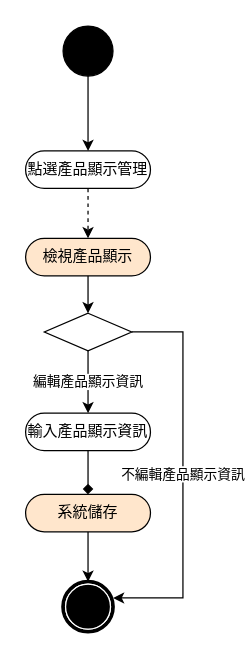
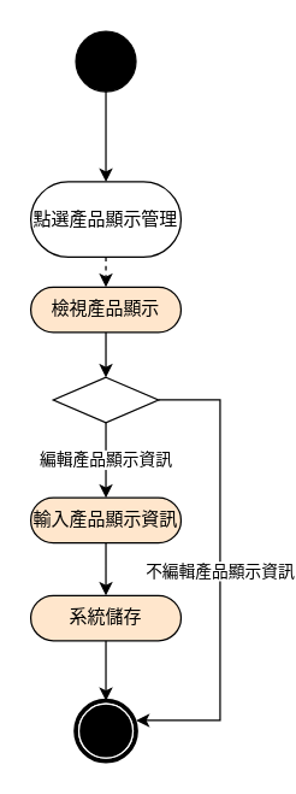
  <mxCell id="0" />
  <mxCell id="1" parent="0" />
  <mxCell id="2" style="edgeStyle=orthogonalEdgeStyle;rounded=0;orthogonalLoop=1;jettySize=auto;html=1;entryX=0.5;entryY=0;entryDx=0;entryDy=0;" edge="1" parent="1" source="3" target="4"><mxGeometry relative="1" as="geometry"><mxPoint x="70" y="70" as="targetPoint" /></mxGeometry></mxCell>
  <mxCell id="3" value="" style="ellipse;whiteSpace=wrap;html=1;rounded=0;shadow=0;comic=0;labelBackgroundColor=none;strokeWidth=1;fillColor=#000000;fontFamily=Verdana;fontSize=12;align=center;" vertex="1" parent="1"><mxGeometry x="50" y="20" width="40" height="40" as="geometry" /></mxCell>
- <mxCell id="4" value="點選產品顯示管理" style="rounded=1;whiteSpace=wrap;html=1;shadow=0;comic=0;labelBackgroundColor=none;strokeWidth=1;fontFamily=Verdana;fontSize=12;align=center;arcSize=50;" vertex="1" parent="1"><mxGeometry x="20" y="120" width="100" height="30" as="geometry" /></mxCell>
+ <mxCell id="4" value="點選產品顯示管理" style="rounded=1;whiteSpace=wrap;html=1;shadow=0;comic=0;labelBackgroundColor=none;strokeWidth=1;fontFamily=Verdana;fontSize=12;align=center;arcSize=50;" vertex="1" parent="1"><mxGeometry x="20" y="120" width="100" height="50" as="geometry" /></mxCell>
  <mxCell id="5" style="edgeStyle=orthogonalEdgeStyle;rounded=0;orthogonalLoop=1;jettySize=auto;html=1;entryX=0.5;entryY=0;entryDx=0;entryDy=0;exitX=0.5;exitY=1;exitDx=0;exitDy=0;dashed=1;" edge="1" parent="1" source="4" target="9"><mxGeometry relative="1" as="geometry"><mxPoint x="-3" y="175" as="sourcePoint" /><mxPoint x="70" y="180" as="targetPoint" /></mxGeometry></mxCell>
  <mxCell id="6" value="" style="shape=mxgraph.bpmn.shape;html=1;verticalLabelPosition=bottom;labelBackgroundColor=#ffffff;verticalAlign=top;perimeter=ellipsePerimeter;outline=end;symbol=terminate;rounded=0;shadow=0;comic=0;strokeWidth=1;fontFamily=Verdana;fontSize=12;align=center;" vertex="1" parent="1"><mxGeometry x="50" y="465" width="40" height="40" as="geometry" /></mxCell>
  <mxCell id="7" value="編輯產品顯示資訊" style="edgeStyle=orthogonalEdgeStyle;rounded=0;orthogonalLoop=1;jettySize=auto;html=1;exitX=0.5;exitY=1;exitDx=0;exitDy=0;entryX=0.5;entryY=0;entryDx=0;entryDy=0;" edge="1" parent="1" source="13" target="15"><mxGeometry relative="1" as="geometry"><mxPoint x="70" y="330" as="targetPoint" /><mxPoint x="70" y="395" as="sourcePoint" /></mxGeometry></mxCell>
  <mxCell id="8" style="edgeStyle=orthogonalEdgeStyle;rounded=0;orthogonalLoop=1;jettySize=auto;html=1;entryX=0.5;entryY=0;entryDx=0;entryDy=0;" edge="1" parent="1" source="9" target="13"><mxGeometry relative="1" as="geometry" /></mxCell>
  <mxCell id="9" value="檢視產品顯示" style="rounded=1;whiteSpace=wrap;html=1;shadow=0;comic=0;labelBackgroundColor=none;strokeWidth=1;fontFamily=Verdana;fontSize=12;align=center;arcSize=50;fillColor=#ffe6cc;" vertex="1" parent="1"><mxGeometry x="20" y="190" width="100" height="30" as="geometry" /></mxCell>
  <mxCell id="10" style="edgeStyle=orthogonalEdgeStyle;rounded=0;orthogonalLoop=1;jettySize=auto;html=1;entryX=0.5;entryY=0;entryDx=0;entryDy=0;" edge="1" parent="1" source="11" target="6"><mxGeometry relative="1" as="geometry" /></mxCell>
  <mxCell id="11" value="系統儲存" style="rounded=1;whiteSpace=wrap;html=1;shadow=0;comic=0;labelBackgroundColor=none;strokeWidth=1;fontFamily=Verdana;fontSize=12;align=center;arcSize=50;fillColor=#ffe6cc;" vertex="1" parent="1"><mxGeometry x="20" y="395" width="100" height="30" as="geometry" /></mxCell>
  <mxCell id="12" value="不編輯產品顯示資訊" style="edgeStyle=orthogonalEdgeStyle;rounded=0;orthogonalLoop=1;jettySize=auto;html=1;entryX=1;entryY=0.325;entryDx=0;entryDy=0;entryPerimeter=0;" edge="1" parent="1" source="13" target="6"><mxGeometry relative="1" as="geometry"><Array as="points"><mxPoint x="146" y="265" /><mxPoint x="146" y="478" /></Array></mxGeometry></mxCell>
  <mxCell id="13" value="" style="rhombus;whiteSpace=wrap;html=1;" vertex="1" parent="1"><mxGeometry x="35" y="250" width="70" height="30" as="geometry" /></mxCell>
- <mxCell id="14" style="edgeStyle=orthogonalEdgeStyle;rounded=0;orthogonalLoop=1;jettySize=auto;html=1;entryX=0.5;entryY=0;entryDx=0;entryDy=0;endArrow=diamond;" edge="1" parent="1" source="15" target="11"><mxGeometry relative="1" as="geometry" /></mxCell>
- <mxCell id="15" value="輸入產品顯示資訊" style="rounded=1;whiteSpace=wrap;html=1;shadow=0;comic=0;labelBackgroundColor=none;strokeWidth=1;fontFamily=Verdana;fontSize=12;align=center;arcSize=50;" vertex="1" parent="1"><mxGeometry x="20" y="330" width="100" height="30" as="geometry" /></mxCell>
+ <mxCell id="14" style="edgeStyle=orthogonalEdgeStyle;rounded=0;orthogonalLoop=1;jettySize=auto;html=1;entryX=0.5;entryY=0;entryDx=0;entryDy=0;" edge="1" parent="1" source="15" target="11"><mxGeometry relative="1" as="geometry" /></mxCell>
+ <mxCell id="15" value="輸入產品顯示資訊" style="rounded=1;whiteSpace=wrap;html=1;shadow=0;comic=0;labelBackgroundColor=none;strokeWidth=1;fontFamily=Verdana;fontSize=12;align=center;arcSize=50;fillColor=#ffe6cc;" vertex="1" parent="1"><mxGeometry x="20" y="330" width="100" height="30" as="geometry" /></mxCell>
